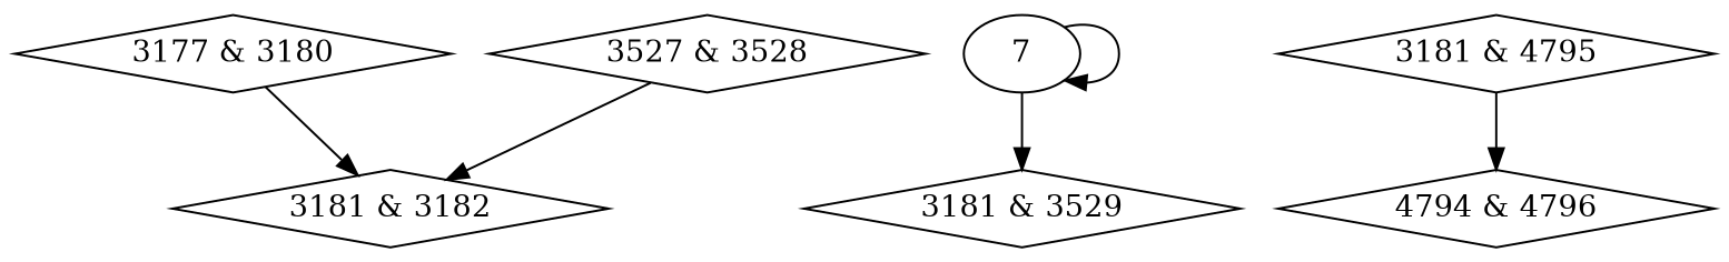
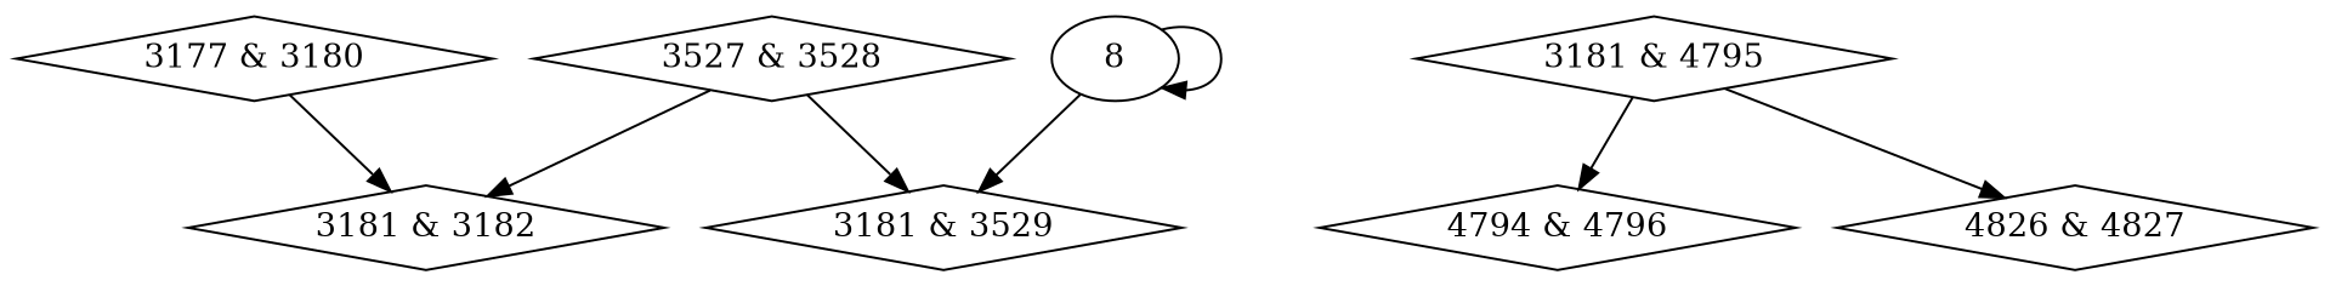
  digraph {
    node [shape=diamond]
    n1 [label="3177 & 3180"]
    n2 [label="3181 & 3182"]
    n3 [label="3181 & 3529"]
    n4 [label="3181 & 4795"]
    n5 [label="4794 & 4796"]
+   n6 [label="4826 & 4827"]
    n7 [label="3527 & 3528"]
-   7 [shape=""]
+   7 [label=8 shape=""]
    n1 -> n2
    n4 -> n5
+   n4 -> n6
    n7 -> n2
+   n7 -> n3
    7 -> n3
    7 -> 7
  }
